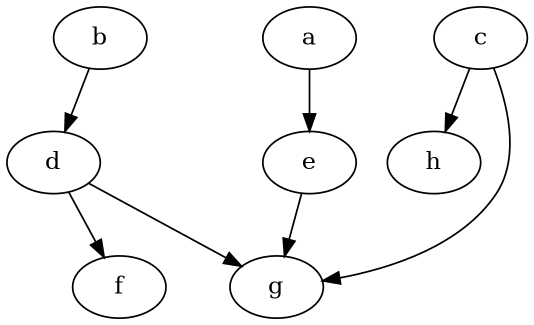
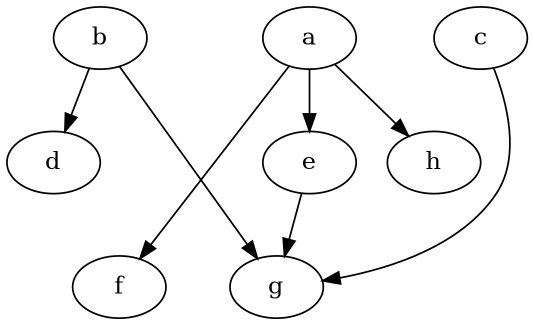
  digraph {
    edge [Weight=1]
    a [Weight=7]
    e [Weight=8]
    d [Weight=11]
    f [Weight=2]
    g [Weight=9]
    b [Weight=5]
    c [Weight=3]
    h [Weight=10]
    a -> e [Weight=12]
    e -> g [Weight=5]
-   d -> f [Weight=8]
-   d -> g
+   a -> f [Weight=8]
+   b -> g
    b -> d
    c -> g [Weight=4]
-   c -> h [Weight=7]
+   a -> h [Weight=7]
  }
